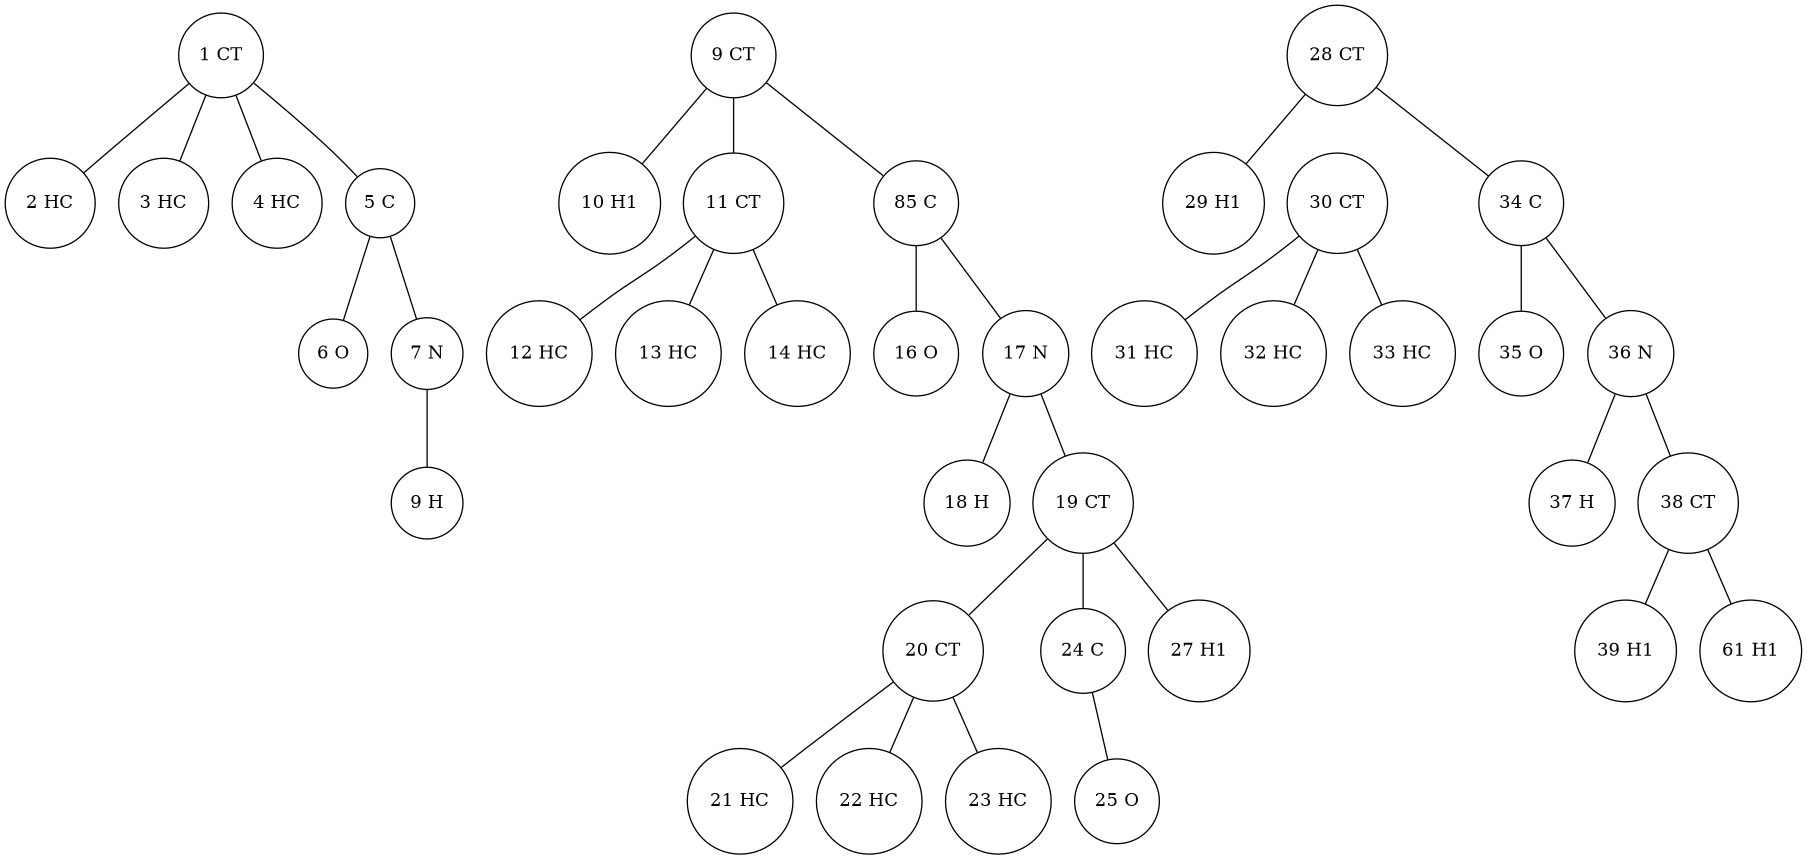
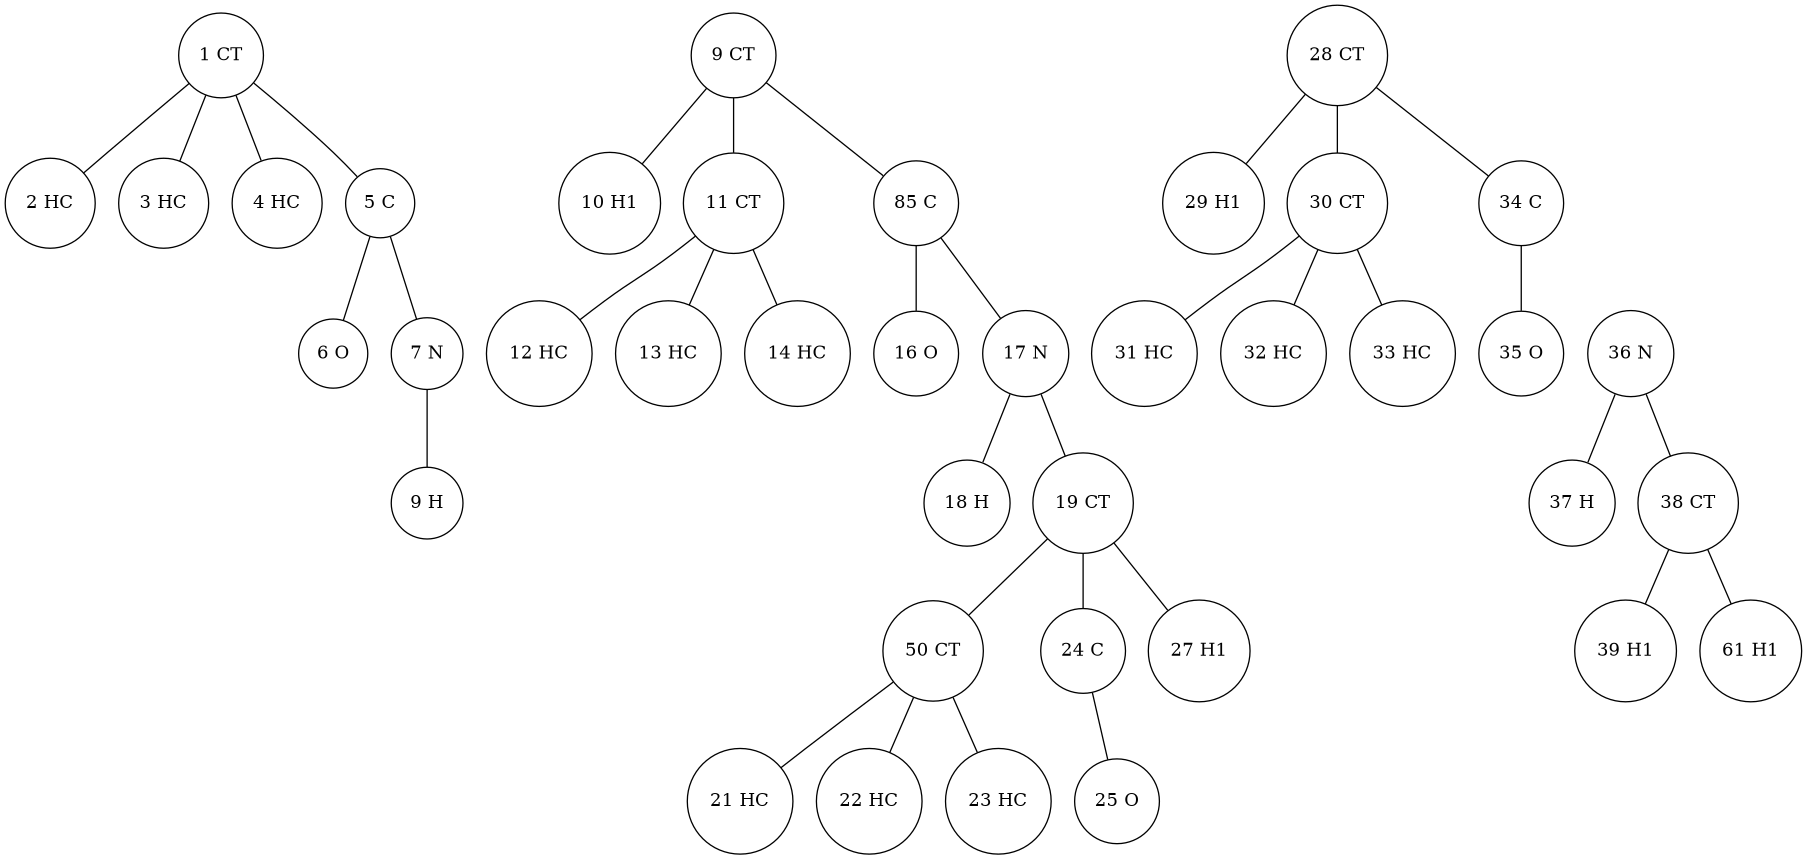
  graph {
    node [shape=circle]
    "1 CT"
    "2 HC"
    "3 HC"
    "4 HC"
    "5 C"
    "6 O"
    "7 N"
    n8 [label="9 H"]
    "9 CT"
    "10 H1"
    "11 CT"
    n12 [label="85 C"]
    "12 HC"
    "13 HC"
    "14 HC"
    "16 O"
    "17 N"
    "18 H"
    "19 CT"
-   "20 CT"
+   "20 CT" [label="50 CT"]
    "24 C"
    "27 H1"
    "21 HC"
    "22 HC"
    "23 HC"
    "25 O"
    "28 CT"
    "29 H1"
    "30 CT"
    "34 C"
    "31 HC"
    "32 HC"
    "33 HC"
    "35 O"
    "36 N"
    "37 H"
    "38 CT"
    "39 H1"
    n39 [label="61 H1"]
    "1 CT" -- "2 HC"
    "1 CT" -- "3 HC"
    "1 CT" -- "4 HC"
    "1 CT" -- "5 C"
    "5 C" -- "6 O"
    "5 C" -- "7 N"
    "7 N" -- n8
    "9 CT" -- "10 H1"
    "9 CT" -- "11 CT"
    "9 CT" -- n12
    "11 CT" -- "12 HC"
    "11 CT" -- "13 HC"
    "11 CT" -- "14 HC"
    n12 -- "16 O"
    n12 -- "17 N"
    "17 N" -- "18 H"
    "17 N" -- "19 CT"
    "19 CT" -- "20 CT"
    "19 CT" -- "24 C"
    "19 CT" -- "27 H1"
    "20 CT" -- "21 HC"
    "20 CT" -- "22 HC"
    "20 CT" -- "23 HC"
    "24 C" -- "25 O"
    "28 CT" -- "29 H1"
+   "28 CT" -- "30 CT"
    "28 CT" -- "34 C"
    "30 CT" -- "31 HC"
    "30 CT" -- "32 HC"
    "30 CT" -- "33 HC"
    "34 C" -- "35 O"
-   "34 C" -- "36 N"
    "36 N" -- "37 H"
    "36 N" -- "38 CT"
    "38 CT" -- "39 H1"
    "38 CT" -- n39
  }
